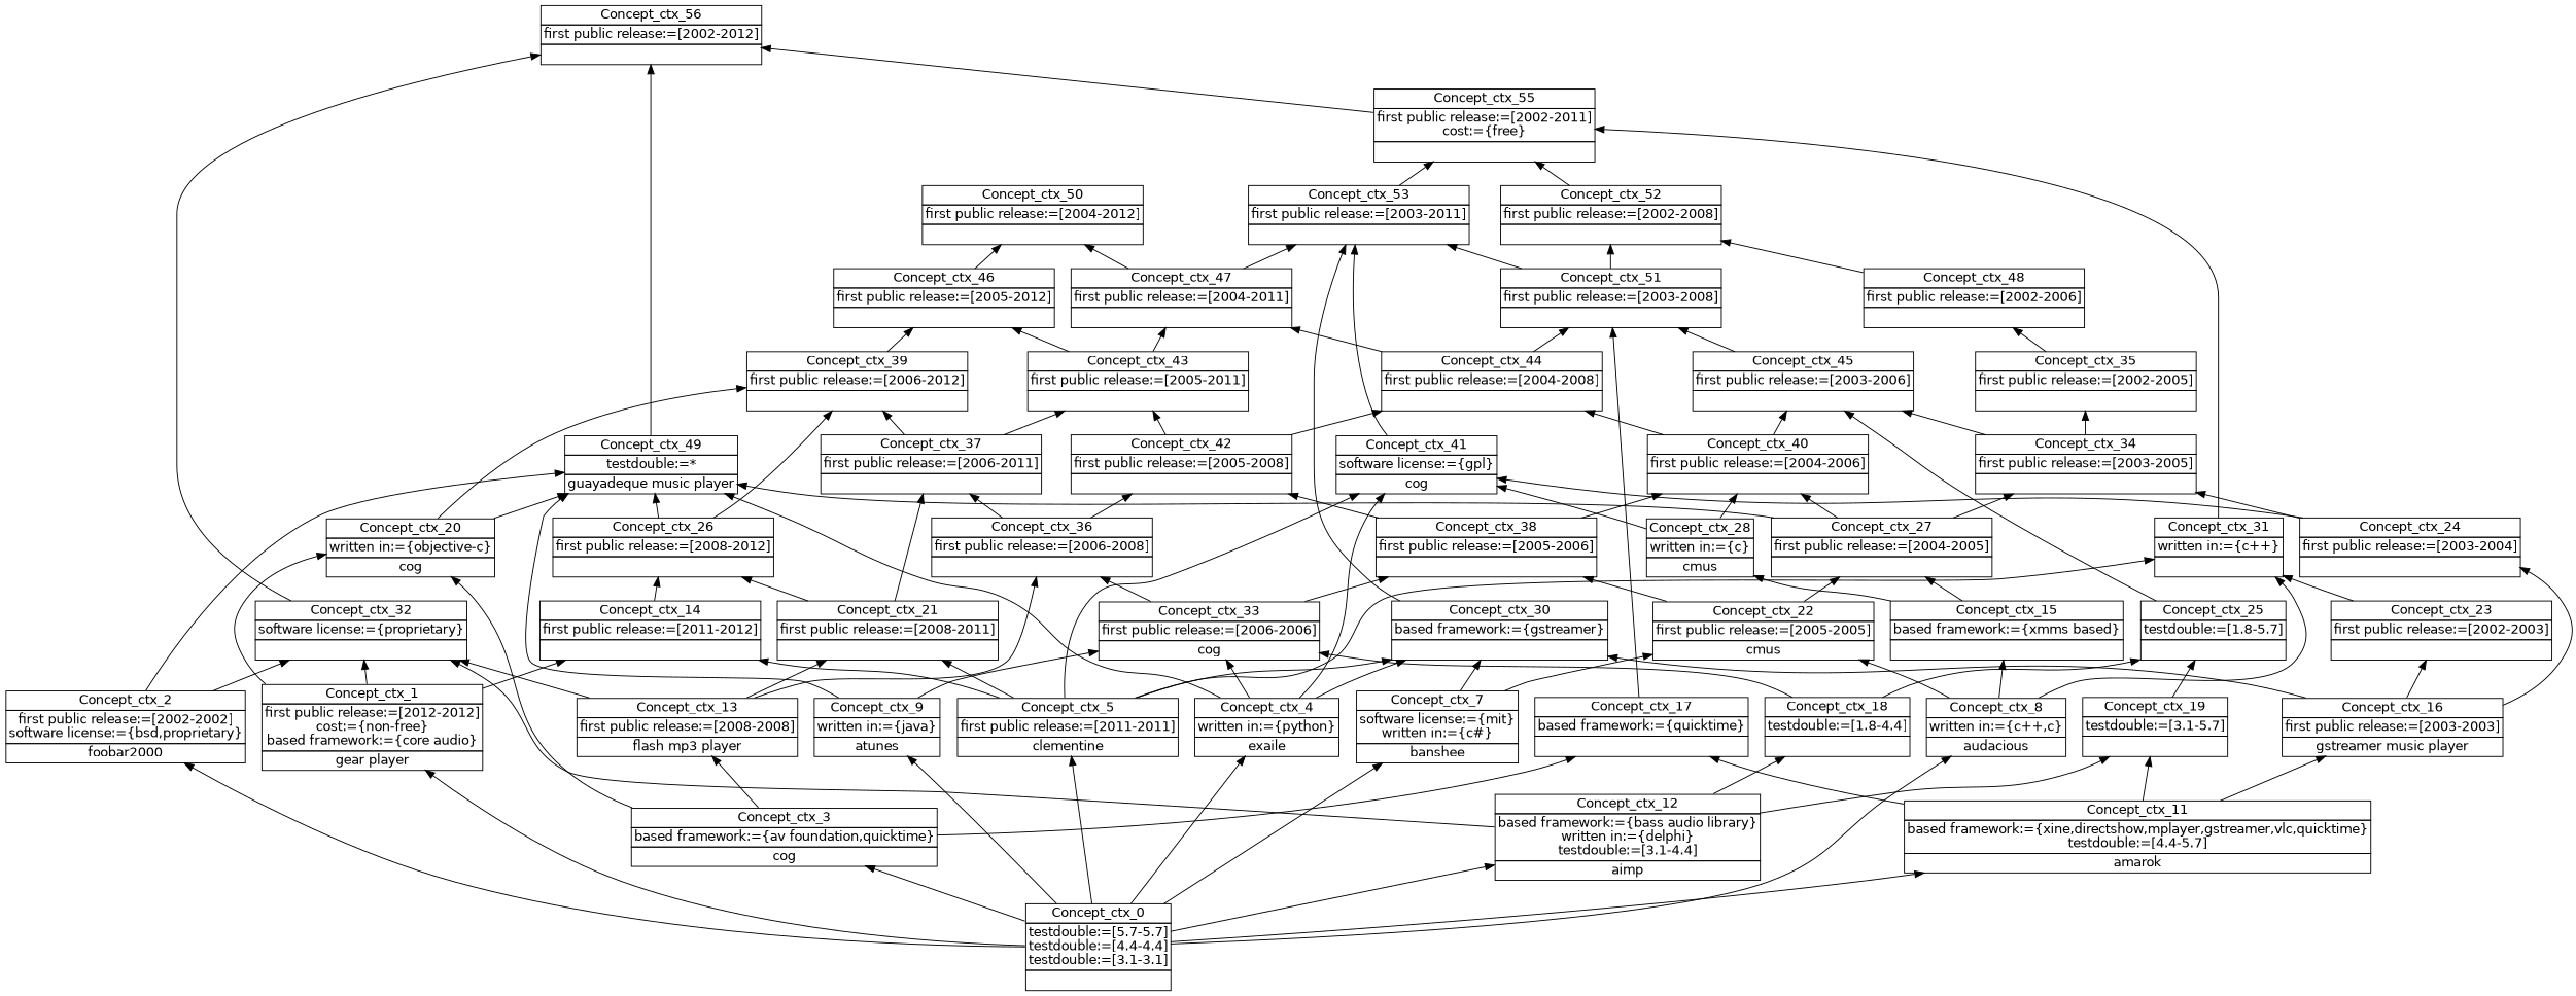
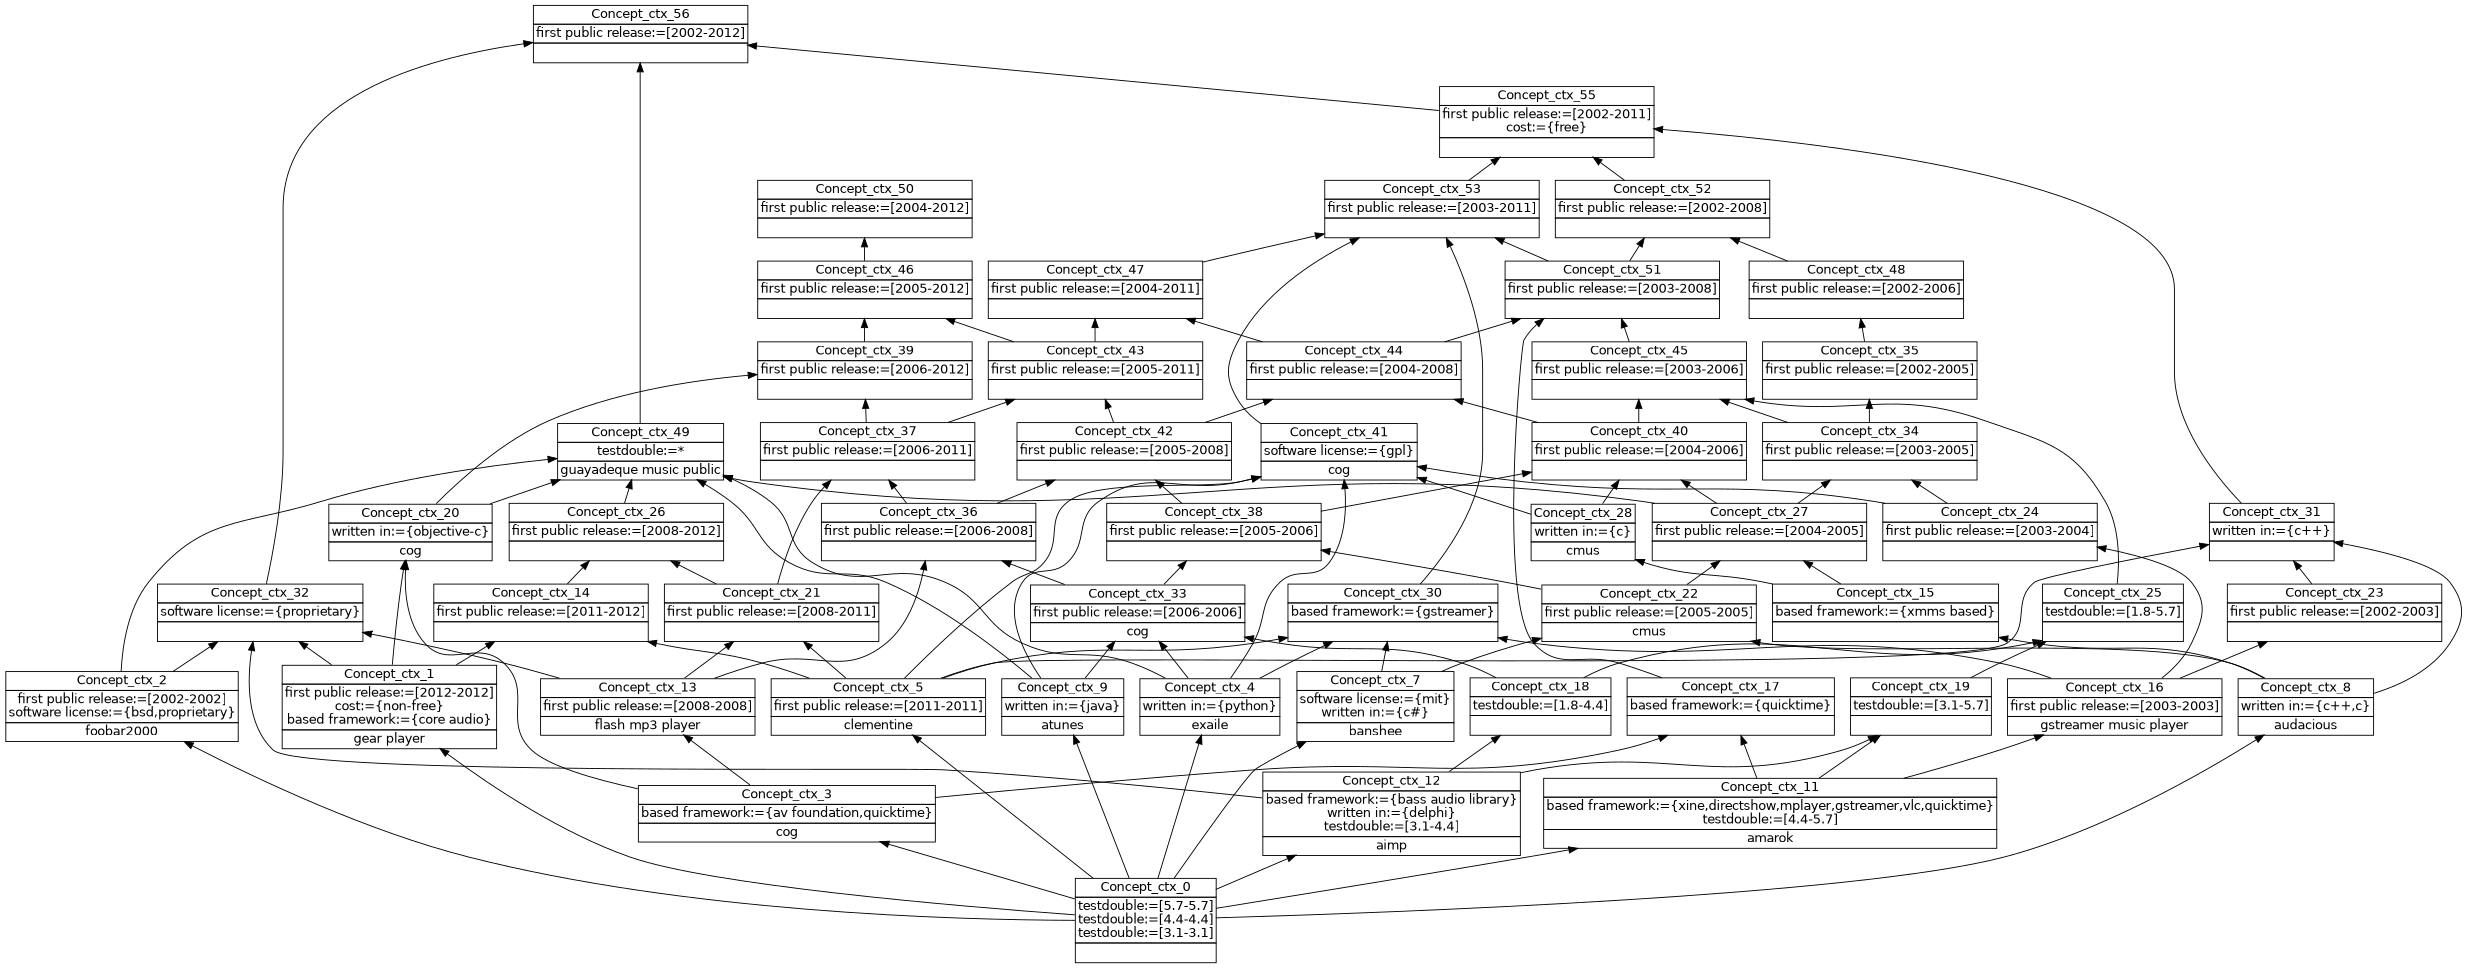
  digraph {
    nodesep=0.2
    rankdir=BT
    ranksep=0.3
    node [fontname="DejaVu Sans" margin="0.03,0.03" shape=none]
    edge [headport=p tailport=p]
    n1 [label=<<table border="0" cellborder="1" cellspacing="0" port="p"><tr><td>Concept_ctx_0</td></tr><tr><td>testdouble:=[5.7-5.7]<br/>testdouble:=[4.4-4.4]<br/>testdouble:=[3.1-3.1]<br/></td></tr><tr><td><br/></td></tr></table>>]
    n2 [label=<<table border="0" cellborder="1" cellspacing="0" port="p"><tr><td>Concept_ctx_1</td></tr><tr><td>first public release:=[2012-2012]<br/>cost:={non-free}<br/>based framework:={core audio}<br/></td></tr><tr><td>gear player<br/></td></tr></table>>]
    n3 [label=<<table border="0" cellborder="1" cellspacing="0" port="p"><tr><td>Concept_ctx_5</td></tr><tr><td>first public release:=[2011-2011]<br/></td></tr><tr><td>clementine<br/></td></tr></table>>]
    n4 [label=<<table border="0" cellborder="1" cellspacing="0" port="p"><tr><td>Concept_ctx_2</td></tr><tr><td>first public release:=[2002-2002]<br/>software license:={bsd,proprietary}<br/></td></tr><tr><td>foobar2000<br/></td></tr></table>>]
    n5 [label=<<table border="0" cellborder="1" cellspacing="0" port="p"><tr><td>Concept_ctx_7</td></tr><tr><td>software license:={mit}<br/>written in:={c#}<br/></td></tr><tr><td>banshee<br/></td></tr></table>>]
    n6 [label=<<table border="0" cellborder="1" cellspacing="0" port="p"><tr><td>Concept_ctx_12</td></tr><tr><td>based framework:={bass audio library}<br/>written in:={delphi}<br/>testdouble:=[3.1-4.4]<br/></td></tr><tr><td>aimp<br/></td></tr></table>>]
    n7 [label=<<table border="0" cellborder="1" cellspacing="0" port="p"><tr><td>Concept_ctx_3</td></tr><tr><td>based framework:={av foundation,quicktime}<br/></td></tr><tr><td>cog<br/></td></tr></table>>]
    n8 [label=<<table border="0" cellborder="1" cellspacing="0" port="p"><tr><td>Concept_ctx_11</td></tr><tr><td>based framework:={xine,directshow,mplayer,gstreamer,vlc,quicktime}<br/>testdouble:=[4.4-5.7]<br/></td></tr><tr><td>amarok<br/></td></tr></table>>]
    n9 [label=<<table border="0" cellborder="1" cellspacing="0" port="p"><tr><td>Concept_ctx_4</td></tr><tr><td>written in:={python}<br/></td></tr><tr><td>exaile<br/></td></tr></table>>]
    n10 [label=<<table border="0" cellborder="1" cellspacing="0" port="p"><tr><td>Concept_ctx_9</td></tr><tr><td>written in:={java}<br/></td></tr><tr><td>atunes<br/></td></tr></table>>]
    n11 [label=<<table border="0" cellborder="1" cellspacing="0" port="p"><tr><td>Concept_ctx_8</td></tr><tr><td>written in:={c++,c}<br/></td></tr><tr><td>audacious<br/></td></tr></table>>]
    n12 [label=<<table border="0" cellborder="1" cellspacing="0" port="p"><tr><td>Concept_ctx_14</td></tr><tr><td>first public release:=[2011-2012]<br/></td></tr><tr><td><br/></td></tr></table>>]
    n13 [label=<<table border="0" cellborder="1" cellspacing="0" port="p"><tr><td>Concept_ctx_20</td></tr><tr><td>written in:={objective-c}<br/></td></tr><tr><td>cog<br/></td></tr></table>>]
    n14 [label=<<table border="0" cellborder="1" cellspacing="0" port="p"><tr><td>Concept_ctx_32</td></tr><tr><td>software license:={proprietary}<br/></td></tr><tr><td><br/></td></tr></table>>]
    n15 [label=<<table border="0" cellborder="1" cellspacing="0" port="p"><tr><td>Concept_ctx_21</td></tr><tr><td>first public release:=[2008-2011]<br/></td></tr><tr><td><br/></td></tr></table>>]
    n16 [label=<<table border="0" cellborder="1" cellspacing="0" port="p"><tr><td>Concept_ctx_30</td></tr><tr><td>based framework:={gstreamer}<br/></td></tr><tr><td><br/></td></tr></table>>]
    n17 [label=<<table border="0" cellborder="1" cellspacing="0" port="p"><tr><td>Concept_ctx_31</td></tr><tr><td>written in:={c++}<br/></td></tr><tr><td><br/></td></tr></table>>]
    n18 [label=<<table border="0" cellborder="1" cellspacing="0" port="p"><tr><td>Concept_ctx_41</td></tr><tr><td>software license:={gpl}<br/></td></tr><tr><td>cog<br/></td></tr></table>>]
-   n19 [label=<<table border="0" cellborder="1" cellspacing="0" port="p"><tr><td>Concept_ctx_49</td></tr><tr><td>testdouble:=*<br/></td></tr><tr><td>guayadeque music player<br/></td></tr></table>>]
+   n19 [label=<<table border="0" cellborder="1" cellspacing="0" port="p"><tr><td>Concept_ctx_49</td></tr><tr><td>testdouble:=*<br/></td></tr><tr><td>guayadeque music public<br/></td></tr></table>>]
    n20 [label=<<table border="0" cellborder="1" cellspacing="0" port="p"><tr><td>Concept_ctx_22</td></tr><tr><td>first public release:=[2005-2005]<br/></td></tr><tr><td>cmus<br/></td></tr></table>>]
    n21 [label=<<table border="0" cellborder="1" cellspacing="0" port="p"><tr><td>Concept_ctx_19</td></tr><tr><td>testdouble:=[3.1-5.7]<br/></td></tr><tr><td><br/></td></tr></table>>]
    n22 [label=<<table border="0" cellborder="1" cellspacing="0" port="p"><tr><td>Concept_ctx_18</td></tr><tr><td>testdouble:=[1.8-4.4]<br/></td></tr><tr><td><br/></td></tr></table>>]
    n23 [label=<<table border="0" cellborder="1" cellspacing="0" port="p"><tr><td>Concept_ctx_13</td></tr><tr><td>first public release:=[2008-2008]<br/></td></tr><tr><td>flash mp3 player<br/></td></tr></table>>]
    n24 [label=<<table border="0" cellborder="1" cellspacing="0" port="p"><tr><td>Concept_ctx_17</td></tr><tr><td>based framework:={quicktime}<br/></td></tr><tr><td><br/></td></tr></table>>]
    n25 [label=<<table border="0" cellborder="1" cellspacing="0" port="p"><tr><td>Concept_ctx_16</td></tr><tr><td>first public release:=[2003-2003]<br/></td></tr><tr><td>gstreamer music player<br/></td></tr></table>>]
    n26 [label=<<table border="0" cellborder="1" cellspacing="0" port="p"><tr><td>Concept_ctx_33</td></tr><tr><td>first public release:=[2006-2006]<br/></td></tr><tr><td>cog<br/></td></tr></table>>]
    n27 [label=<<table border="0" cellborder="1" cellspacing="0" port="p"><tr><td>Concept_ctx_15</td></tr><tr><td>based framework:={xmms based}<br/></td></tr><tr><td><br/></td></tr></table>>]
    n28 [label=<<table border="0" cellborder="1" cellspacing="0" port="p"><tr><td>Concept_ctx_26</td></tr><tr><td>first public release:=[2008-2012]<br/></td></tr><tr><td><br/></td></tr></table>>]
    n29 [label=<<table border="0" cellborder="1" cellspacing="0" port="p"><tr><td>Concept_ctx_39</td></tr><tr><td>first public release:=[2006-2012]<br/></td></tr><tr><td><br/></td></tr></table>>]
    n30 [label=<<table border="0" cellborder="1" cellspacing="0" port="p"><tr><td>Concept_ctx_56</td></tr><tr><td>first public release:=[2002-2012]<br/></td></tr><tr><td><br/></td></tr></table>>]
    n31 [label=<<table border="0" cellborder="1" cellspacing="0" port="p"><tr><td>Concept_ctx_37</td></tr><tr><td>first public release:=[2006-2011]<br/></td></tr><tr><td><br/></td></tr></table>>]
    n32 [label=<<table border="0" cellborder="1" cellspacing="0" port="p"><tr><td>Concept_ctx_53</td></tr><tr><td>first public release:=[2003-2011]<br/></td></tr><tr><td><br/></td></tr></table>>]
    n33 [label=<<table border="0" cellborder="1" cellspacing="0" port="p"><tr><td>Concept_ctx_55</td></tr><tr><td>first public release:=[2002-2011]<br/>cost:={free}<br/></td></tr><tr><td><br/></td></tr></table>>]
    n34 [label=<<table border="0" cellborder="1" cellspacing="0" port="p"><tr><td>Concept_ctx_28</td></tr><tr><td>written in:={c}<br/></td></tr><tr><td>cmus<br/></td></tr></table>>]
    n35 [label=<<table border="0" cellborder="1" cellspacing="0" port="p"><tr><td>Concept_ctx_27</td></tr><tr><td>first public release:=[2004-2005]<br/></td></tr><tr><td><br/></td></tr></table>>]
    n36 [label=<<table border="0" cellborder="1" cellspacing="0" port="p"><tr><td>Concept_ctx_24</td></tr><tr><td>first public release:=[2003-2004]<br/></td></tr><tr><td><br/></td></tr></table>>]
    n37 [label=<<table border="0" cellborder="1" cellspacing="0" port="p"><tr><td>Concept_ctx_34</td></tr><tr><td>first public release:=[2003-2005]<br/></td></tr><tr><td><br/></td></tr></table>>]
    n38 [label=<<table border="0" cellborder="1" cellspacing="0" port="p"><tr><td>Concept_ctx_23</td></tr><tr><td>first public release:=[2002-2003]<br/></td></tr><tr><td><br/></td></tr></table>>]
    n39 [label=<<table border="0" cellborder="1" cellspacing="0" port="p"><tr><td>Concept_ctx_38</td></tr><tr><td>first public release:=[2005-2006]<br/></td></tr><tr><td><br/></td></tr></table>>]
    n40 [label=<<table border="0" cellborder="1" cellspacing="0" port="p"><tr><td>Concept_ctx_25</td></tr><tr><td>testdouble:=[1.8-5.7]<br/></td></tr><tr><td><br/></td></tr></table>>]
    n41 [label=<<table border="0" cellborder="1" cellspacing="0" port="p"><tr><td>Concept_ctx_36</td></tr><tr><td>first public release:=[2006-2008]<br/></td></tr><tr><td><br/></td></tr></table>>]
    n42 [label=<<table border="0" cellborder="1" cellspacing="0" port="p"><tr><td>Concept_ctx_51</td></tr><tr><td>first public release:=[2003-2008]<br/></td></tr><tr><td><br/></td></tr></table>>]
    n43 [label=<<table border="0" cellborder="1" cellspacing="0" port="p"><tr><td>Concept_ctx_40</td></tr><tr><td>first public release:=[2004-2006]<br/></td></tr><tr><td><br/></td></tr></table>>]
    n44 [label=<<table border="0" cellborder="1" cellspacing="0" port="p"><tr><td>Concept_ctx_42</td></tr><tr><td>first public release:=[2005-2008]<br/></td></tr><tr><td><br/></td></tr></table>>]
    n45 [label=<<table border="0" cellborder="1" cellspacing="0" port="p"><tr><td>Concept_ctx_52</td></tr><tr><td>first public release:=[2002-2008]<br/></td></tr><tr><td><br/></td></tr></table>>]
    n46 [label=<<table border="0" cellborder="1" cellspacing="0" port="p"><tr><td>Concept_ctx_45</td></tr><tr><td>first public release:=[2003-2006]<br/></td></tr><tr><td><br/></td></tr></table>>]
    n47 [label=<<table border="0" cellborder="1" cellspacing="0" port="p"><tr><td>Concept_ctx_43</td></tr><tr><td>first public release:=[2005-2011]<br/></td></tr><tr><td><br/></td></tr></table>>]
    n48 [label=<<table border="0" cellborder="1" cellspacing="0" port="p"><tr><td>Concept_ctx_35</td></tr><tr><td>first public release:=[2002-2005]<br/></td></tr><tr><td><br/></td></tr></table>>]
    n49 [label=<<table border="0" cellborder="1" cellspacing="0" port="p"><tr><td>Concept_ctx_46</td></tr><tr><td>first public release:=[2005-2012]<br/></td></tr><tr><td><br/></td></tr></table>>]
    n50 [label=<<table border="0" cellborder="1" cellspacing="0" port="p"><tr><td>Concept_ctx_48</td></tr><tr><td>first public release:=[2002-2006]<br/></td></tr><tr><td><br/></td></tr></table>>]
    n51 [label=<<table border="0" cellborder="1" cellspacing="0" port="p"><tr><td>Concept_ctx_44</td></tr><tr><td>first public release:=[2004-2008]<br/></td></tr><tr><td><br/></td></tr></table>>]
    n52 [label=<<table border="0" cellborder="1" cellspacing="0" port="p"><tr><td>Concept_ctx_47</td></tr><tr><td>first public release:=[2004-2011]<br/></td></tr><tr><td><br/></td></tr></table>>]
    n53 [label=<<table border="0" cellborder="1" cellspacing="0" port="p"><tr><td>Concept_ctx_50</td></tr><tr><td>first public release:=[2004-2012]<br/></td></tr><tr><td><br/></td></tr></table>>]
    n1 -> n2
    n1 -> n3
    n1 -> n4
    n1 -> n5
    n1 -> n6
    n1 -> n7
    n1 -> n8
    n1 -> n9
    n1 -> n10
    n1 -> n11
    n2 -> n12
    n2 -> n13
    n2 -> n14
    n3 -> n12
    n3 -> n15
    n3 -> n16
    n3 -> n17
    n3 -> n18
    n4 -> n14
    n4 -> n19
    n5 -> n16
    n5 -> n20
    n6 -> n14
    n6 -> n21
    n6 -> n22
    n7 -> n13
    n7 -> n23
    n7 -> n24
    n8 -> n21
    n8 -> n24
    n8 -> n25
    n9 -> n16
    n9 -> n18
    n9 -> n19
    n9 -> n26
+   n10 -> n18
    n10 -> n19
    n10 -> n26
    n11 -> n17
    n11 -> n20
    n11 -> n27
    n12 -> n28
    n13 -> n19
    n13 -> n29
    n14 -> n30
    n15 -> n28
    n15 -> n31
    n16 -> n32
    n17 -> n33
    n18 -> n32
    n19 -> n30
    n20 -> n35
    n20 -> n39
    n21 -> n40
    n22 -> n26
    n22 -> n40
    n23 -> n14
    n23 -> n15
    n23 -> n41
    n24 -> n42
    n25 -> n16
    n25 -> n36
    n25 -> n38
    n26 -> n39
    n26 -> n41
    n27 -> n34
    n27 -> n35
    n28 -> n19
-   n28 -> n29
    n29 -> n49
    n31 -> n29
    n31 -> n47
    n32 -> n33
    n33 -> n30
    n34 -> n18
    n34 -> n43
    n35 -> n19
    n35 -> n37
    n35 -> n43
    n36 -> n18
    n36 -> n37
    n37 -> n46
    n37 -> n48
    n38 -> n17
    n39 -> n43
    n39 -> n44
    n40 -> n46
    n41 -> n31
    n41 -> n44
    n42 -> n32
    n42 -> n45
    n43 -> n46
    n43 -> n51
    n44 -> n47
    n44 -> n51
    n45 -> n33
    n46 -> n42
    n47 -> n49
    n47 -> n52
    n48 -> n50
    n49 -> n53
    n50 -> n45
    n51 -> n42
    n51 -> n52
    n52 -> n32
-   n52 -> n53
  }
